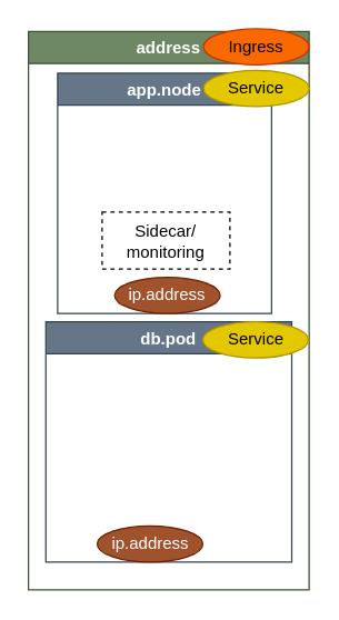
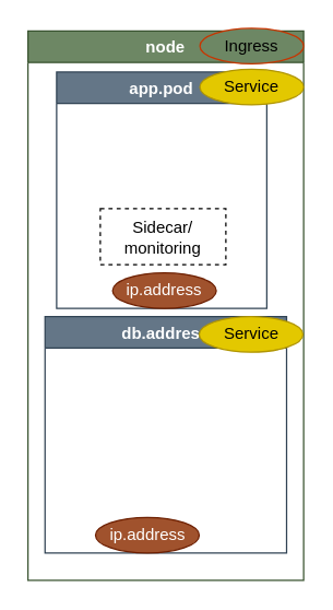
  <mxCell id="0" />
  <mxCell id="1" parent="0" />
- <mxCell id="2" value="address" style="swimlane;fillColor=#6d8764;fontColor=#ffffff;strokeColor=#3A5431;" vertex="1" parent="1"><mxGeometry x="20" y="22" width="202" height="402" as="geometry" /></mxCell>
- <mxCell id="3" value="app.node" style="swimlane;fillColor=#647687;fontColor=#ffffff;strokeColor=#314354;" vertex="1" parent="2"><mxGeometry x="21" y="30" width="154" height="173" as="geometry" /></mxCell>
+ <mxCell id="2" value="node" style="swimlane;fillColor=#6d8764;fontColor=#ffffff;strokeColor=#3A5431;" vertex="1" parent="1"><mxGeometry x="20" y="22" width="202" height="402" as="geometry" /></mxCell>
+ <mxCell id="3" value="app.pod" style="swimlane;fillColor=#647687;fontColor=#ffffff;strokeColor=#314354;" vertex="1" parent="2"><mxGeometry x="21" y="30" width="154" height="173" as="geometry" /></mxCell>
  <mxCell id="4" value="ip.address" style="ellipse;whiteSpace=wrap;html=1;fillColor=#a0522d;fontColor=#ffffff;strokeColor=#6D1F00;" vertex="1" parent="3"><mxGeometry x="41" y="147" width="76" height="26" as="geometry" /></mxCell>
  <mxCell id="5" value="Sidecar/ monitoring" style="whiteSpace=wrap;html=1;dashed=1;" vertex="1" parent="3"><mxGeometry x="32" y="100" width="92" height="41" as="geometry" /></mxCell>
- <mxCell id="6" value="db.pod" style="swimlane;fillColor=#647687;fontColor=#ffffff;strokeColor=#314354;" vertex="1" parent="2"><mxGeometry x="12.5" y="209" width="177" height="173" as="geometry" /></mxCell>
+ <mxCell id="6" value="db.address" style="swimlane;fillColor=#647687;fontColor=#ffffff;strokeColor=#314354;" vertex="1" parent="2"><mxGeometry x="12.5" y="209" width="177" height="173" as="geometry" /></mxCell>
  <mxCell id="7" value="ip.address" style="ellipse;whiteSpace=wrap;html=1;fillColor=#a0522d;fontColor=#ffffff;strokeColor=#6D1F00;" vertex="1" parent="6"><mxGeometry x="37" y="147" width="76" height="26" as="geometry" /></mxCell>
  <mxCell id="8" value="Service" style="ellipse;whiteSpace=wrap;html=1;fillColor=#e3c800;strokeColor=#B09500;fontColor=#000000;" vertex="1" parent="6"><mxGeometry x="113" width="76" height="26" as="geometry" /></mxCell>
  <mxCell id="9" value="Service" style="ellipse;whiteSpace=wrap;html=1;fillColor=#e3c800;strokeColor=#B09500;fontColor=#000000;" vertex="1" parent="2"><mxGeometry x="126" y="28" width="76" height="26" as="geometry" /></mxCell>
- <mxCell id="10" value="Ingress" style="ellipse;whiteSpace=wrap;html=1;fillColor=#fa6800;strokeColor=#C73500;fontColor=#000000;" vertex="1" parent="2"><mxGeometry x="126" y="-2" width="76" height="26" as="geometry" /></mxCell>
+ <mxCell id="10" value="Ingress" style="ellipse;whiteSpace=wrap;html=1;fillColor=#6d8764;strokeColor=#C73500;fontColor=#000000;" vertex="1" parent="2"><mxGeometry x="126" y="-2" width="76" height="26" as="geometry" /></mxCell>
